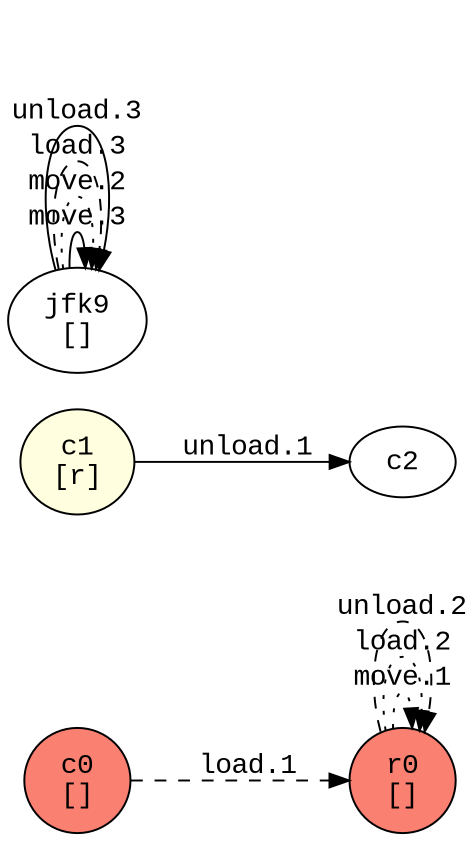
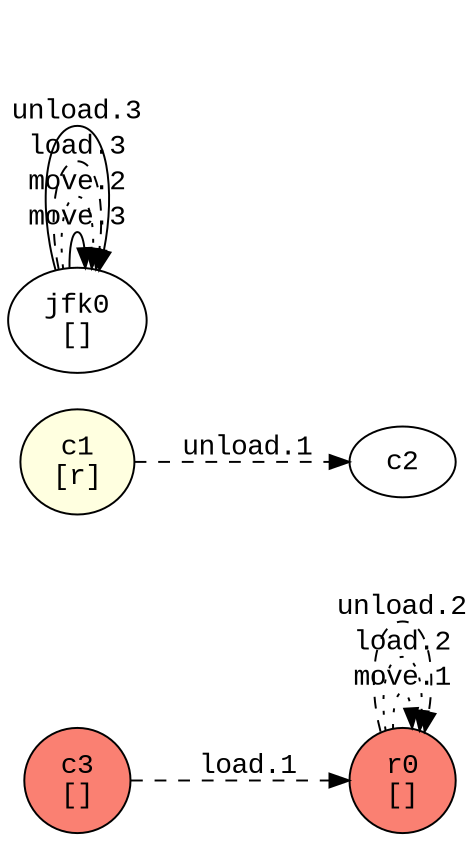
  digraph {
    fontname="Liberation Mono"
    rankdir=LR
    node [fillcolor=salmon fontname="Liberation Mono" style=filled]
    edge [fontname="Liberation Mono" style=dashed]
-   n1 [label="c0\n[]"]
+   n1 [label="c3\n[]"]
    n2 [label="r0\n[]"]
    n3 [fillcolor=lightyellow label="c1\n[r]"]
    c2 [fillcolor=white]
-   n5 [fillcolor=white label="jfk9\n[]"]
+   n5 [fillcolor=white label="jfk0\n[]"]
    n1 -> n2 [label="load.1"]
    n2 -> n2 [label="move.1" style=dotted]
    n2 -> n2 [label="load.2" style=dotted]
    n2 -> n2 [label="unload.2"]
-   n3 -> c2 [label="unload.1" style=solid]
+   n3 -> c2 [label="unload.1"]
    n5 -> n5 [label="move.3" style=solid]
    n5 -> n5 [label="move.2" style=dotted]
    n5 -> n5 [label="load.3"]
    n5 -> n5 [label="unload.3" style=solid]
  }
